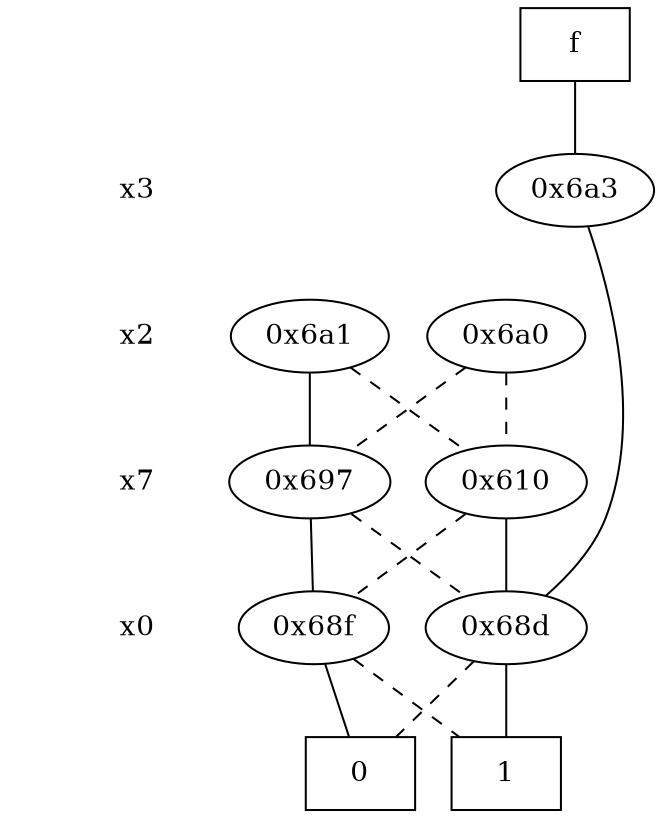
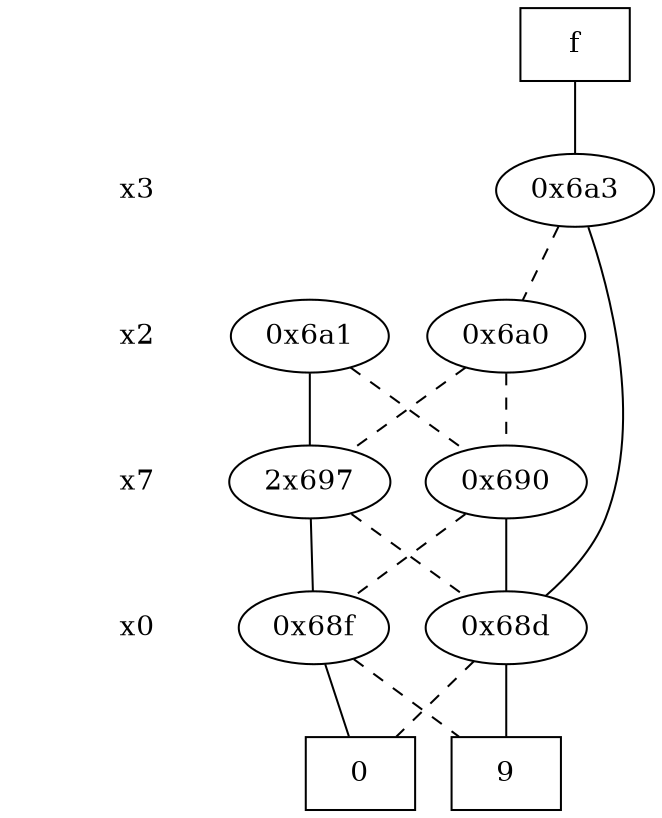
  digraph {
    edge [dir=none style=dashed]
    "CONST NODES" [shape=plaintext style=invis]
    " x3 " [shape=plaintext]
    " x2 " [shape=plaintext]
    n4 [label=x7 shape=plaintext]
    " x0 " [shape=plaintext]
    f [shape=box]
    "0x6a3"
    "0x6a0"
    "0x6a1"
-   "0x697"
-   "0x690" [label="0x610"]
+   "0x697" [label="2x697"]
+   "0x690"
    "0x68f"
    "0x68d"
    n14 [label=0 shape=box]
-   n15 [label=1 shape=box]
+   n15 [label=9 shape=box]
    subgraph sub_1 {
      "CONST NODES"
      " x3 "
      " x2 "
      n4
      " x0 "
    }
    subgraph sub_2 {
      rank=same
      f
    }
    subgraph sub_3 {
      rank=same
      " x3 "
      "0x6a3"
    }
    subgraph sub_4 {
      rank=same
      " x2 "
      "0x6a0"
      "0x6a1"
    }
    subgraph sub_5 {
      rank=same
      n4
      "0x697"
      "0x690"
    }
    subgraph sub_6 {
      rank=same
      " x0 "
      "0x68f"
      "0x68d"
    }
    subgraph sub_7 {
      rank=same
      "CONST NODES"
      subgraph sub_8 {
        rank=same
        n14
        n15
      }
    }
    " x3 " -> " x2 " [style=invis]
    " x2 " -> n4 [style=invis]
    n4 -> " x0 " [style=invis]
    " x0 " -> "CONST NODES" [style=invis]
    f -> "0x6a3" [style=solid]
+   "0x6a3" -> "0x6a0"
    "0x6a3" -> "0x68d" [style=""]
    "0x6a0" -> "0x697"
    "0x6a0" -> "0x690"
    "0x6a1" -> "0x697" [style=""]
    "0x6a1" -> "0x690"
    "0x697" -> "0x68f" [style=""]
    "0x697" -> "0x68d"
    "0x690" -> "0x68f"
    "0x690" -> "0x68d" [style=""]
    "0x68f" -> n14 [style=""]
    "0x68f" -> n15
    "0x68d" -> n14
    "0x68d" -> n15 [style=""]
  }
